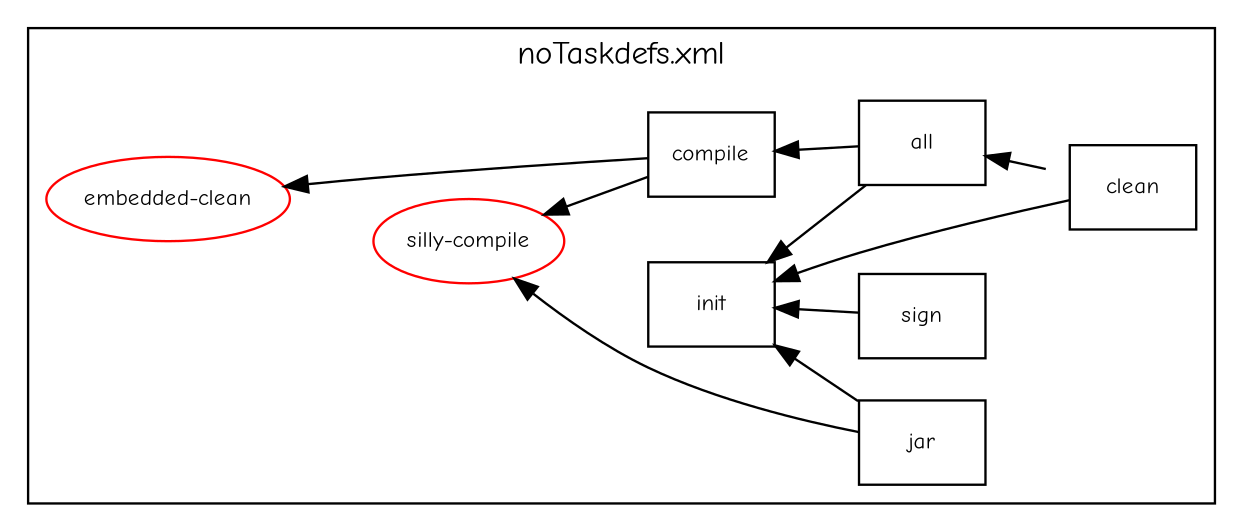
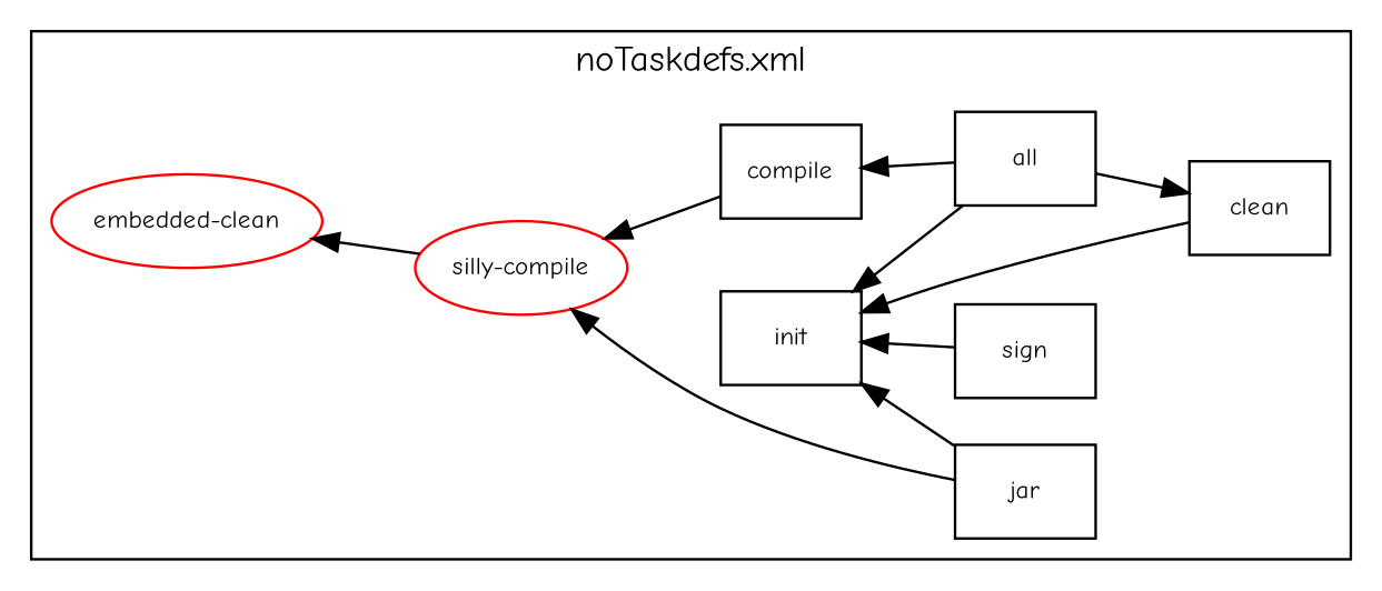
  digraph {
    concentrate=true
    fontname="Comic Neue"
    rankdir=RL
    node [color=black fontname="Comic Neue" fontsize=10 shape=box]
    edge [fontname="Comic Neue" fontsize=8]
    n1 [label=compile]
    n2 [label=init]
    n3 [label=clean]
    n4 [label=all]
    n5 [label=sign]
    n6 [label=jar]
    n7 [color=red label="silly-compile" shape=ellipse]
    n8 [color=red label="embedded-clean" shape=ellipse]
    subgraph cluster_1 {
      label="noTaskdefs.xml"
      n1
      n2
      n3
      n4
      n5
      n6
      n7
      n8
    }
    n1 -> n7
    n3 -> n2
    n4 -> n1
    n4 -> n2
-   n3 -> n4
+   n4 -> n3
    n5 -> n2
    n6 -> n2
    n6 -> n7
-   n1 -> n8
+   n7 -> n8
  }
